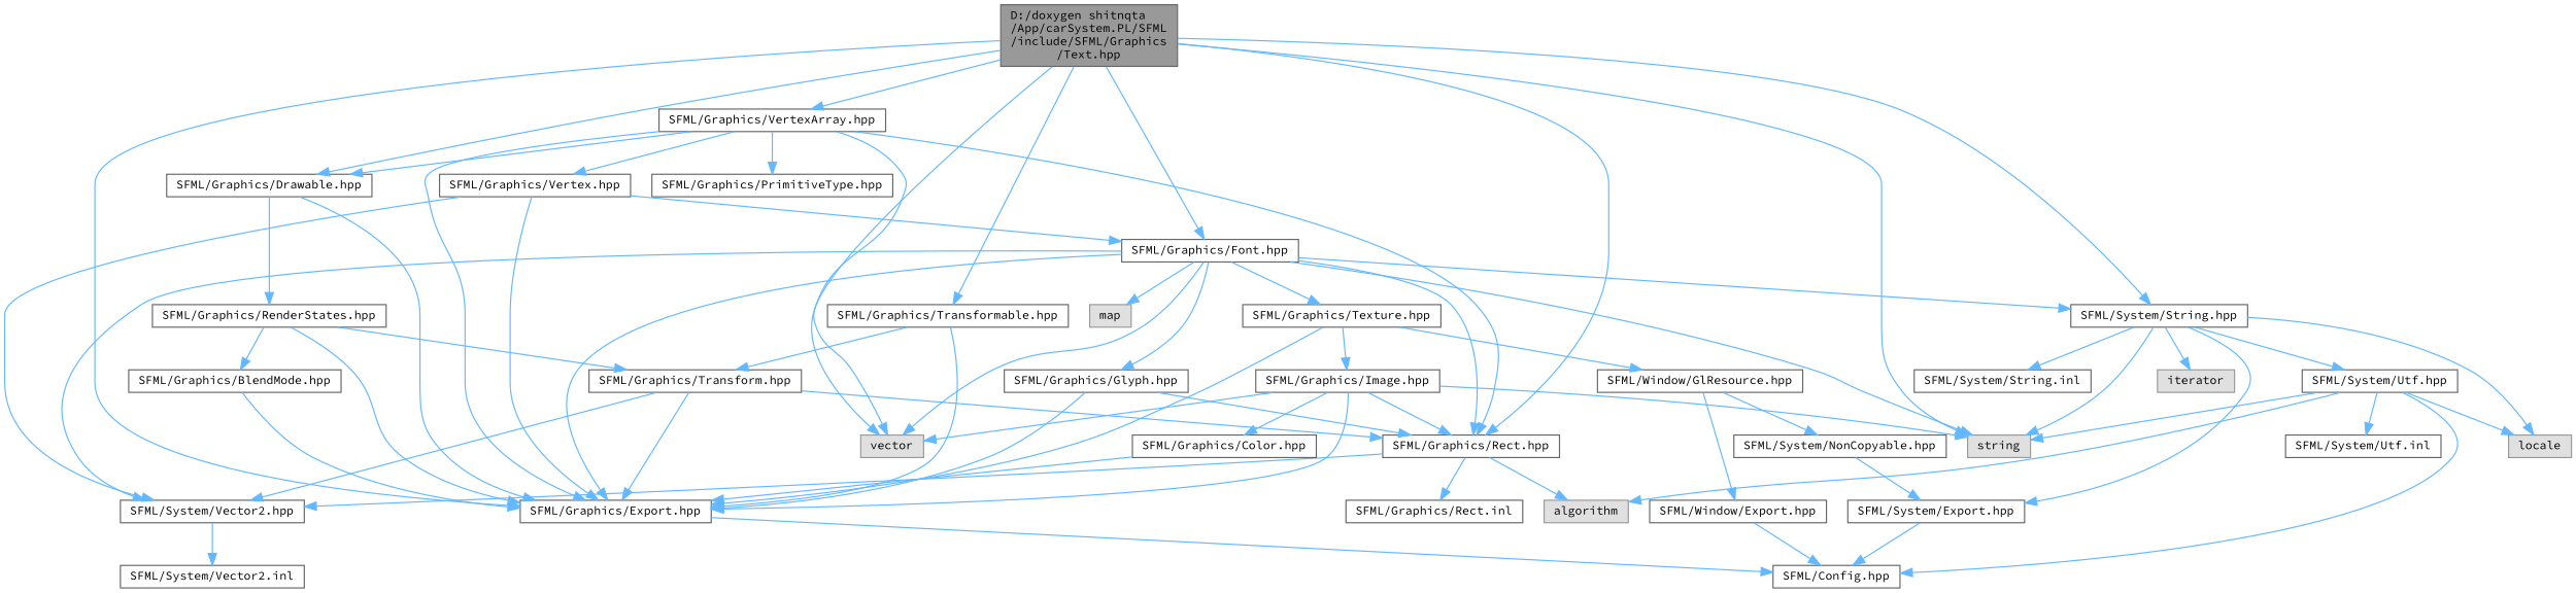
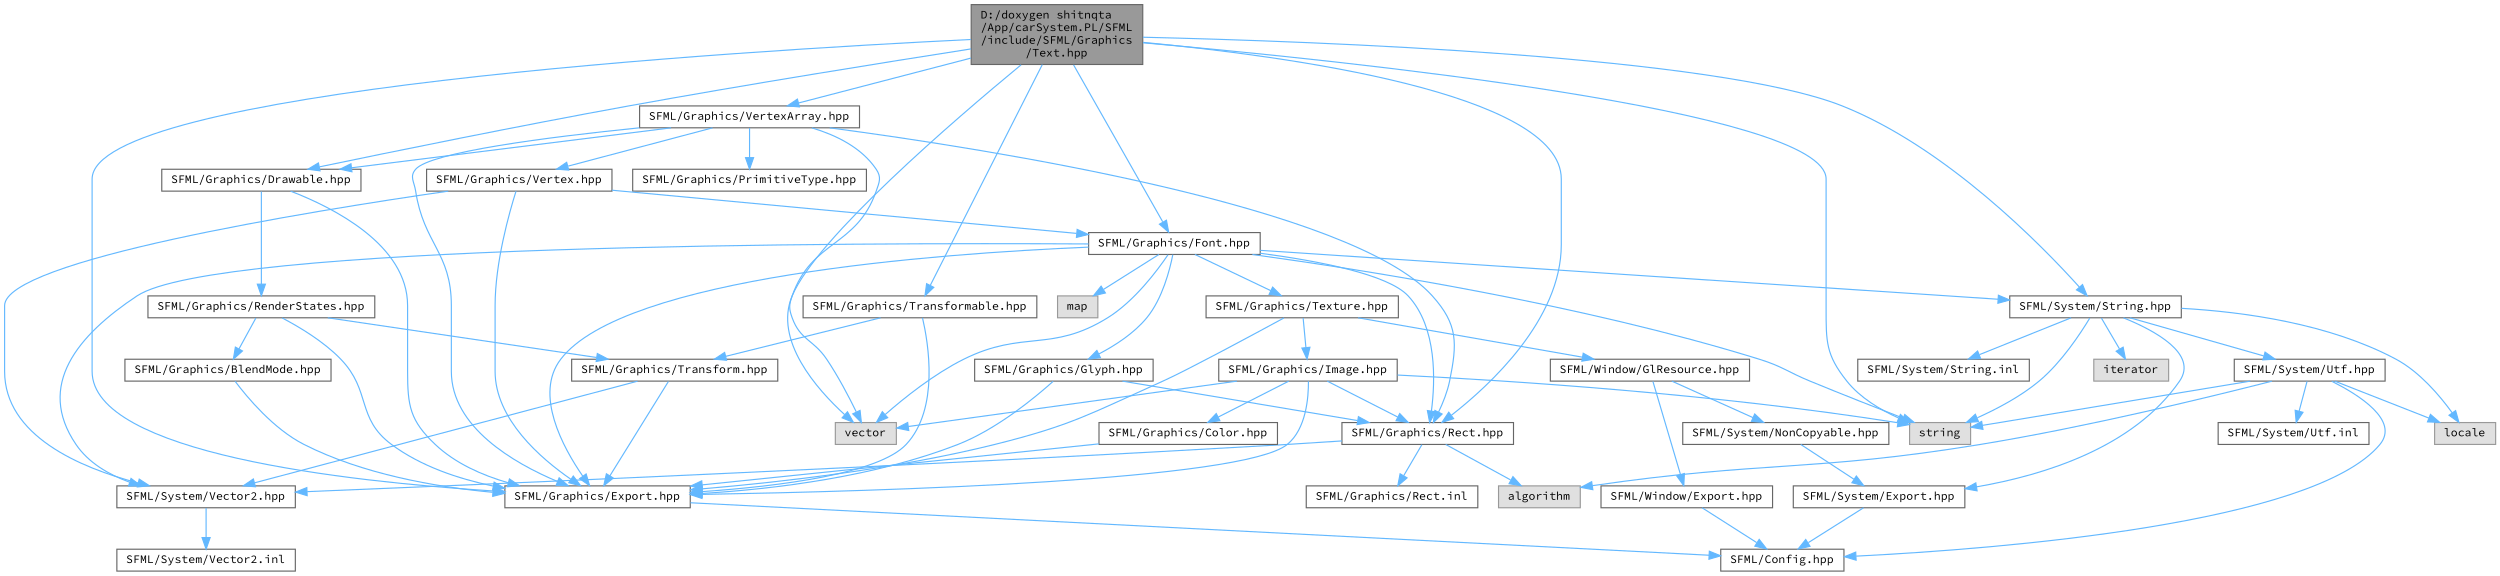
  digraph {
    fontname="Source Code Pro"
    node [color=grey40 fillcolor=white fontname="Source Code Pro" fontsize=10 shape=box style=filled]
    edge [color=steelblue1 fontname="Source Code Pro" fontsize=10 labelfontname=Helvetica labelfontsize=10 style=solid]
    n1 [color=gray40 fillcolor=grey60 fontcolor=black height=0.2 label="D:/doxygen shitnqta\l/App/carSystem.PL/SFML\l/include/SFML/Graphics\l/Text.hpp" width=0.4]
    n2 [height=0.2 label="SFML/Graphics/Export.hpp" width=0.4]
    n3 [height=0.2 label="SFML/Graphics/Drawable.hpp" width=0.4]
    n4 [height=0.2 label="SFML/Graphics/Rect.hpp" width=0.4]
    n5 [height=0.2 label="SFML/Graphics/Transformable.hpp" width=0.4]
    n6 [height=0.2 label="SFML/Graphics/Font.hpp" width=0.4]
    n7 [color=grey60 fillcolor="#E0E0E0" height=0.2 label=string width=0.4]
    n8 [color=grey60 fillcolor="#E0E0E0" height=0.2 label=vector width=0.4]
    n9 [height=0.2 label="SFML/System/String.hpp" width=0.4]
    n10 [height=0.2 label="SFML/Graphics/VertexArray.hpp" width=0.4]
    n11 [height=0.2 label="SFML/Config.hpp" width=0.4]
    n12 [height=0.2 label="SFML/Graphics/RenderStates.hpp" width=0.4]
    n13 [height=0.2 label="SFML/System/Vector2.hpp" width=0.4]
    n14 [color=grey60 fillcolor="#E0E0E0" height=0.2 label=algorithm width=0.4]
    n15 [height=0.2 label="SFML/Graphics/Rect.inl" width=0.4]
    n16 [height=0.2 label="SFML/Graphics/Transform.hpp" width=0.4]
    n17 [height=0.2 label="SFML/Graphics/Glyph.hpp" width=0.4]
    n18 [height=0.2 label="SFML/Graphics/Texture.hpp" width=0.4]
    n19 [color=grey60 fillcolor="#E0E0E0" height=0.2 label=map width=0.4]
    n20 [height=0.2 label="SFML/System/Export.hpp" width=0.4]
    n21 [height=0.2 label="SFML/System/Utf.hpp" width=0.4]
    n22 [color=grey60 fillcolor="#E0E0E0" height=0.2 label=locale width=0.4]
    n23 [color=grey60 fillcolor="#E0E0E0" height=0.2 label=iterator width=0.4]
    n24 [height=0.2 label="SFML/System/String.inl" width=0.4]
    n25 [height=0.2 label="SFML/Graphics/Vertex.hpp" width=0.4]
    n26 [height=0.2 label="SFML/Graphics/PrimitiveType.hpp" width=0.4]
    n27 [height=0.2 label="SFML/Graphics/BlendMode.hpp" width=0.4]
    n28 [height=0.2 label="SFML/System/Vector2.inl" width=0.4]
    n29 [height=0.2 label="SFML/Graphics/Image.hpp" width=0.4]
    n30 [height=0.2 label="SFML/Window/GlResource.hpp" width=0.4]
    n31 [height=0.2 label="SFML/Graphics/Color.hpp" width=0.4]
    n32 [height=0.2 label="SFML/Window/Export.hpp" width=0.4]
    n33 [height=0.2 label="SFML/System/NonCopyable.hpp" width=0.4]
    n34 [height=0.2 label="SFML/System/Utf.inl" width=0.4]
    n1 -> n2
    n1 -> n3
    n1 -> n4
    n1 -> n5
    n1 -> n6
    n1 -> n7
    n1 -> n8
    n1 -> n9
    n1 -> n10
    n2 -> n11
    n3 -> n2
    n3 -> n12
    n4 -> n13
    n4 -> n14
    n4 -> n15
    n5 -> n2
    n5 -> n16
    n6 -> n2
    n6 -> n4
    n6 -> n7
    n6 -> n8
    n6 -> n9
    n6 -> n13
    n6 -> n17
    n6 -> n18
    n6 -> n19
    n9 -> n7
    n9 -> n20
    n9 -> n21
    n9 -> n22
    n9 -> n23
    n9 -> n24
    n10 -> n2
    n10 -> n3
    n10 -> n4
    n10 -> n8
    n10 -> n25
    n10 -> n26
    n12 -> n2
    n12 -> n16
    n12 -> n27
    n13 -> n28
    n16 -> n2
-   n16 -> n4
    n16 -> n13
    n17 -> n2
    n17 -> n4
    n18 -> n2
    n18 -> n29
    n18 -> n30
    n20 -> n11
    n21 -> n7
    n21 -> n11
    n21 -> n14
    n21 -> n22
    n21 -> n34
    n25 -> n2
    n25 -> n6
    n25 -> n13
    n27 -> n2
    n29 -> n2
    n29 -> n4
    n29 -> n7
    n29 -> n8
    n29 -> n31
    n30 -> n32
    n30 -> n33
    n31 -> n2
    n32 -> n11
    n33 -> n20
  }
